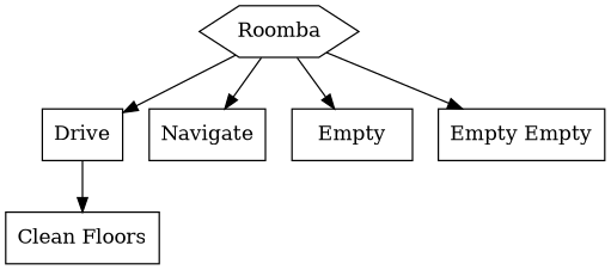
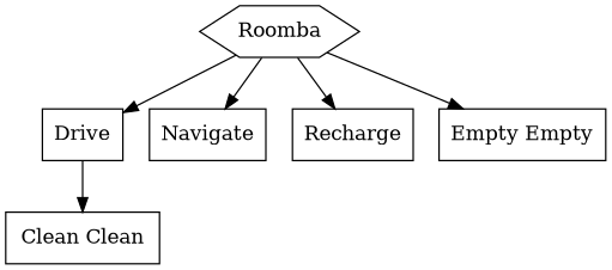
  digraph {
    node [shape=box]
    n1 [label=Roomba shape=hexagon]
    n2 [label=Drive]
    n3 [label=Navigate]
-   n4 [label=Empty]
+   n4 [label=Recharge]
    n5 [label="Empty Empty"]
-   n6 [label="Clean Floors"]
+   n6 [label="Clean Clean"]
    n1 -> n2
    n1 -> n3
    n1 -> n4
    n1 -> n5
    n2 -> n6
  }
